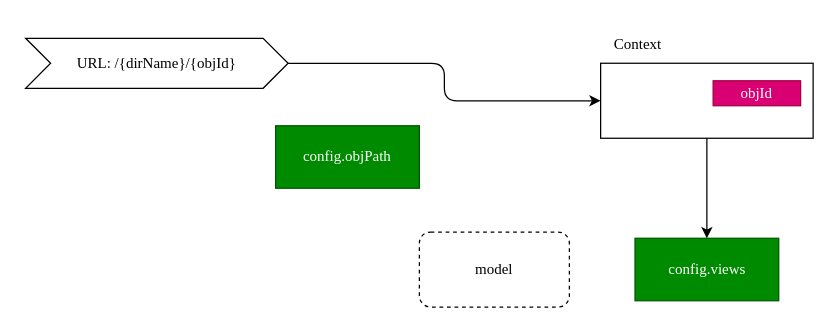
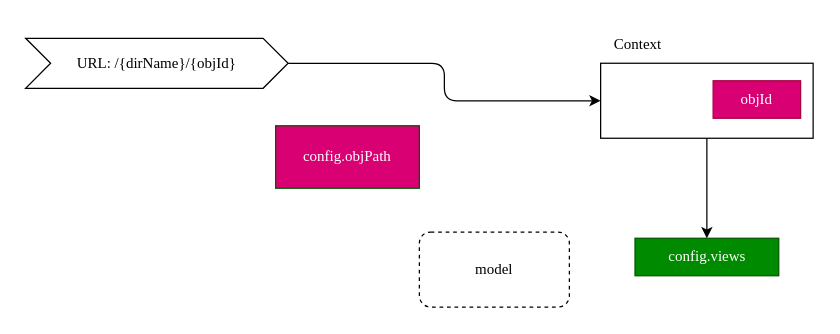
  <mxCell id="0" />
  <mxCell id="1" parent="0" />
  <mxCell id="2" value="" style="group" vertex="1" connectable="0" parent="1"><mxGeometry x="480" y="20" width="170" height="90" as="geometry" /></mxCell>
  <mxCell id="3" value="" style="rounded=0;whiteSpace=wrap;html=1;fontFamily=Verdana;" vertex="1" parent="2"><mxGeometry y="30" width="170" height="60" as="geometry" /></mxCell>
- <mxCell id="4" value="objId" style="rounded=0;whiteSpace=wrap;html=1;fontFamily=Verdana;fillColor=#d80073;fontColor=#ffffff;strokeColor=#A50040;" vertex="1" parent="2"><mxGeometry x="90" y="44" width="70" height="20" as="geometry" /></mxCell>
+ <mxCell id="4" value="objId" style="rounded=0;whiteSpace=wrap;html=1;fontFamily=Verdana;fillColor=#d80073;fontColor=#ffffff;strokeColor=#A50040;" vertex="1" parent="2"><mxGeometry x="90" y="44" width="70" height="30" as="geometry" /></mxCell>
  <mxCell id="5" value="Context" style="text;html=1;strokeColor=none;fillColor=none;align=center;verticalAlign=middle;whiteSpace=wrap;rounded=0;fontFamily=Verdana;" vertex="1" parent="2"><mxGeometry width="60" height="30" as="geometry" /></mxCell>
  <mxCell id="6" style="edgeStyle=orthogonalEdgeStyle;html=1;exitX=1;exitY=0.5;exitDx=0;exitDy=0;fontFamily=Verdana;entryX=0;entryY=0.5;entryDx=0;entryDy=0;" edge="1" parent="1" source="7" target="3"><mxGeometry relative="1" as="geometry"><mxPoint x="260" y="100" as="targetPoint" /></mxGeometry></mxCell>
  <mxCell id="7" value="URL: /{dirName}/{objId}" style="shape=step;perimeter=stepPerimeter;whiteSpace=wrap;html=1;fixedSize=1;fontFamily=Verdana;" vertex="1" parent="1"><mxGeometry x="20" y="30" width="210" height="40" as="geometry" /></mxCell>
- <mxCell id="8" value="config.views" style="rounded=0;whiteSpace=wrap;html=1;fontFamily=Verdana;fillColor=#008a00;fontColor=#ffffff;strokeColor=#005700;" vertex="1" parent="1"><mxGeometry x="507.5" y="190" width="115" height="50" as="geometry" /></mxCell>
- <mxCell id="9" value="config.objPath" style="rounded=0;whiteSpace=wrap;html=1;fontFamily=Verdana;fillColor=#008a00;fontColor=#ffffff;strokeColor=#005700;" vertex="1" parent="1"><mxGeometry x="220" y="100" width="115" height="50" as="geometry" /></mxCell>
+ <mxCell id="8" value="config.views" style="rounded=0;whiteSpace=wrap;html=1;fontFamily=Verdana;fillColor=#008a00;fontColor=#ffffff;strokeColor=#005700;" vertex="1" parent="1"><mxGeometry x="507.5" y="190" width="115" height="30" as="geometry" /></mxCell>
+ <mxCell id="9" value="config.objPath" style="rounded=0;whiteSpace=wrap;html=1;fontFamily=Verdana;fillColor=#d80073;fontColor=#ffffff;strokeColor=#005700;" vertex="1" parent="1"><mxGeometry x="220" y="100" width="115" height="50" as="geometry" /></mxCell>
  <mxCell id="10" style="edgeStyle=orthogonalEdgeStyle;html=1;exitX=0.5;exitY=1;exitDx=0;exitDy=0;entryX=0.5;entryY=0;entryDx=0;entryDy=0;fontFamily=Verdana;" edge="1" parent="1" source="3" target="8"><mxGeometry relative="1" as="geometry" /></mxCell>
  <mxCell id="11" value="model" style="rounded=1;whiteSpace=wrap;html=1;fontFamily=Verdana;dashed=1;" vertex="1" parent="1"><mxGeometry x="335" y="185" width="120" height="60" as="geometry" /></mxCell>
